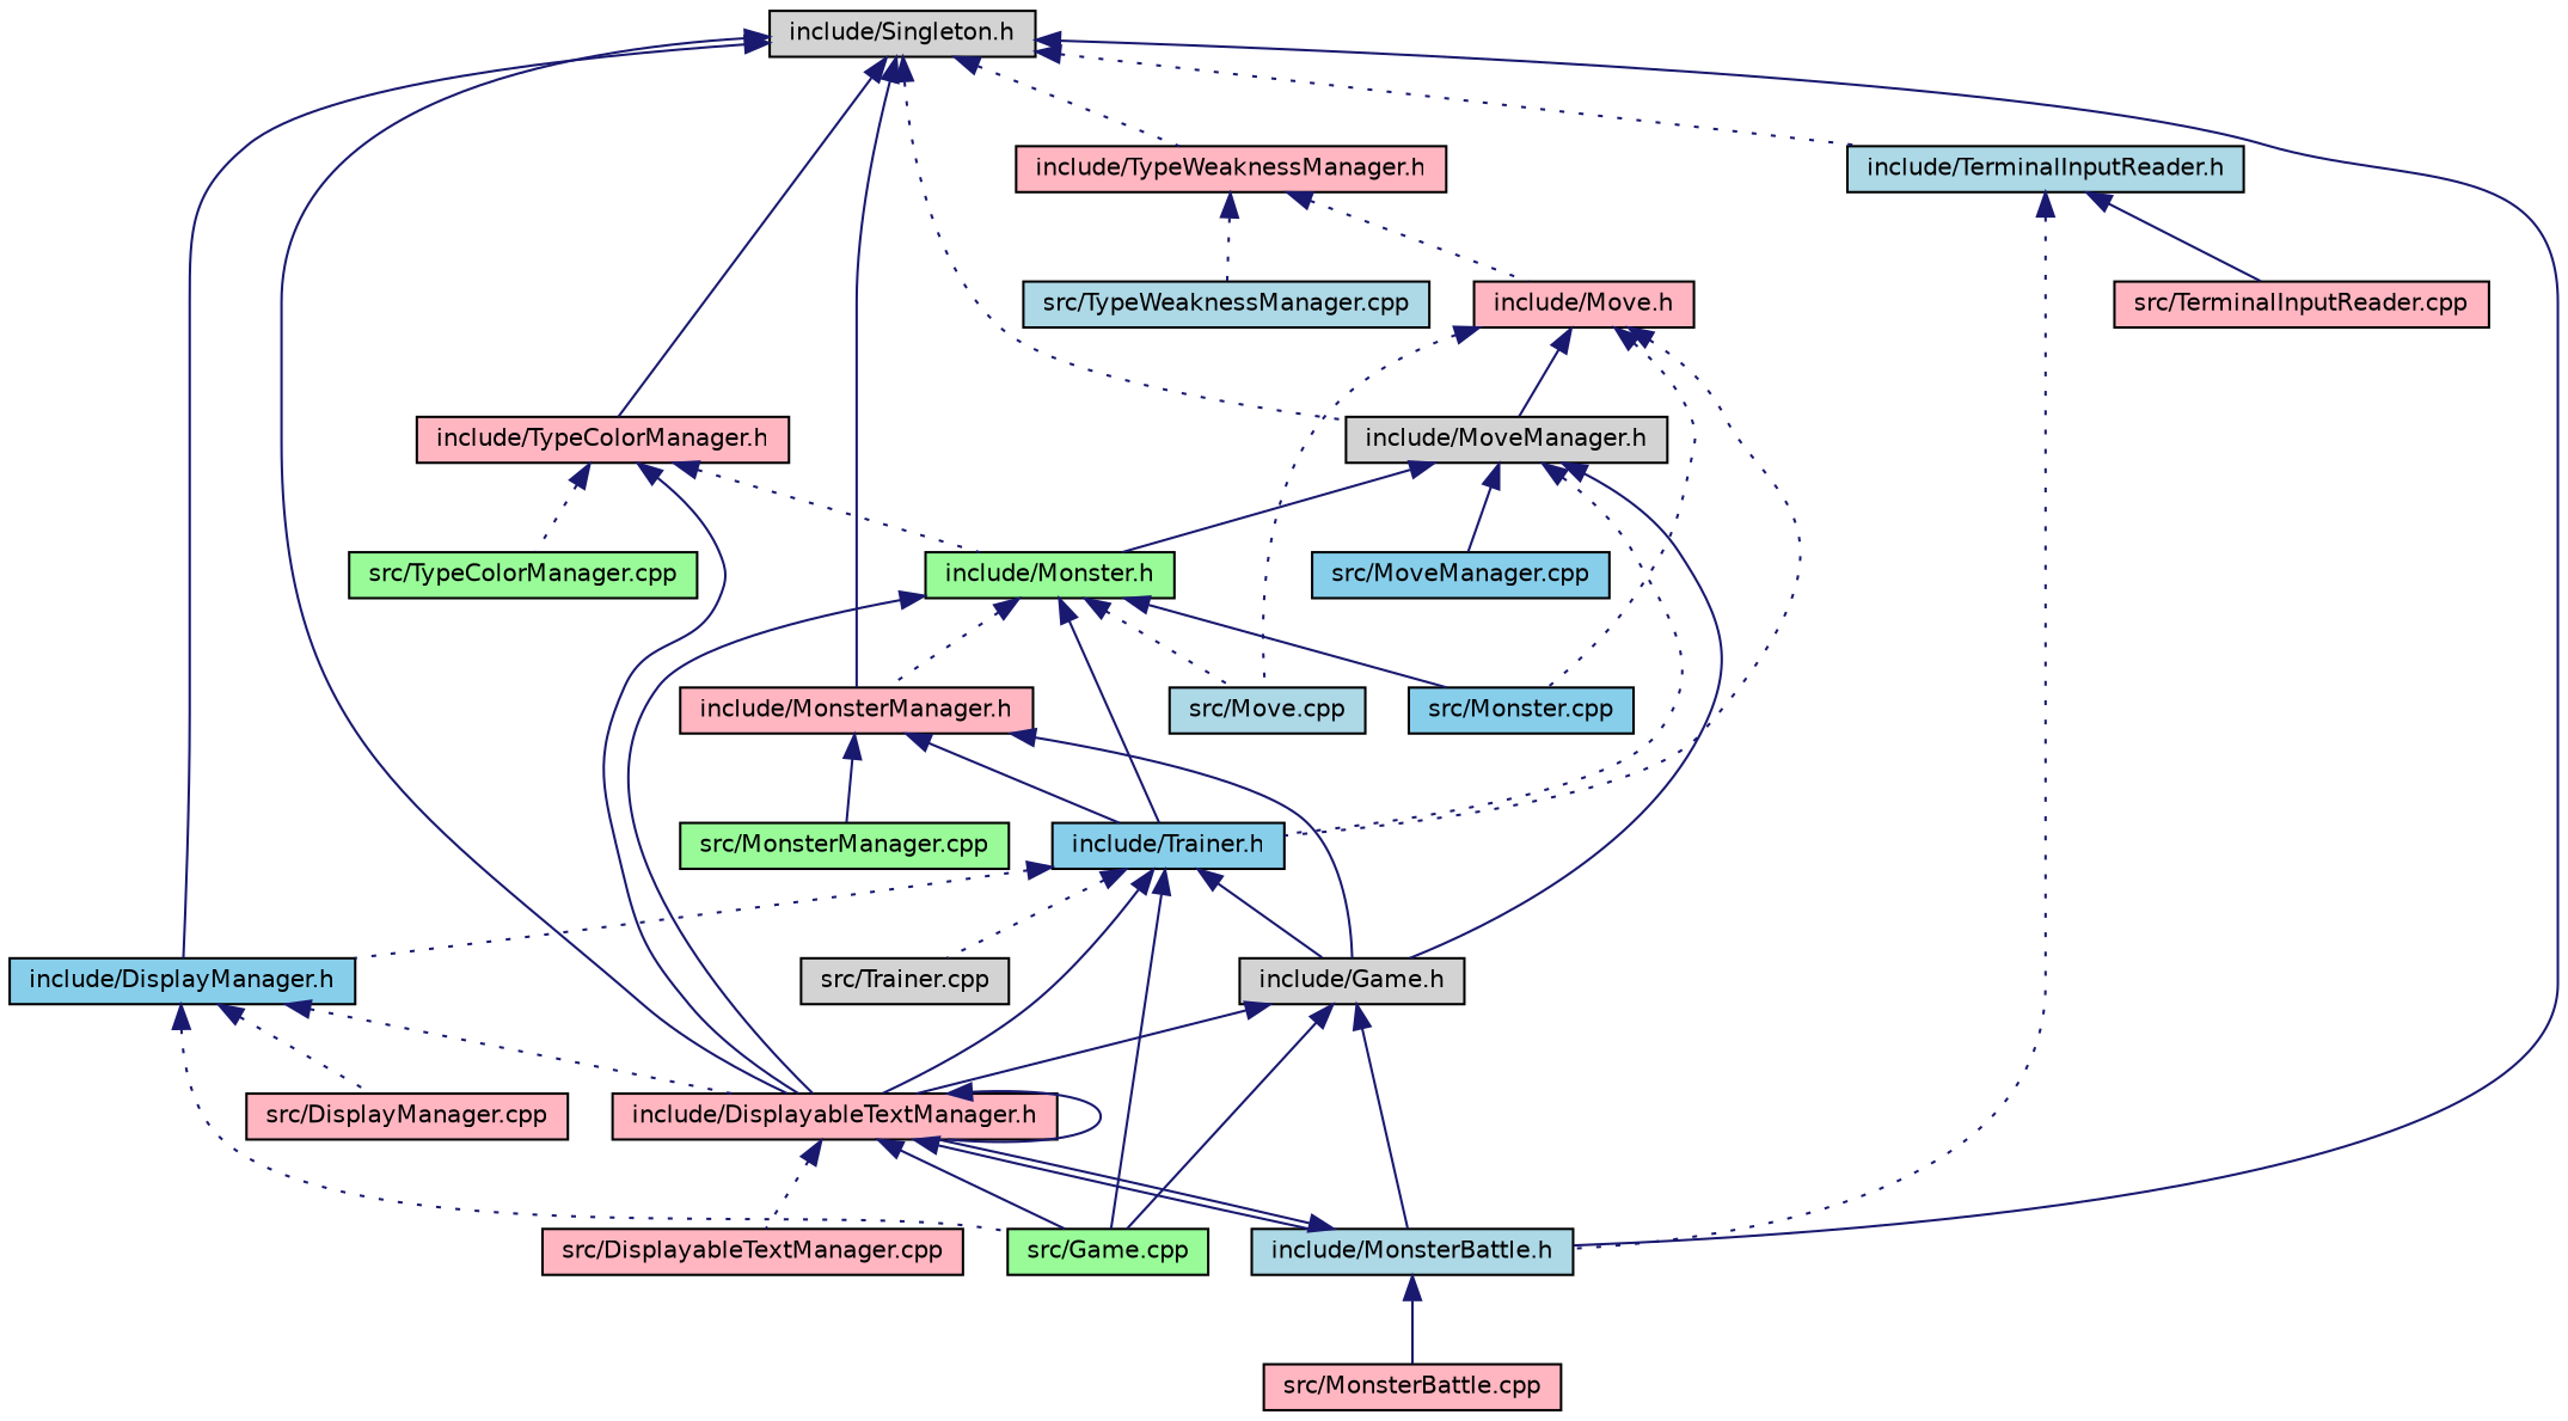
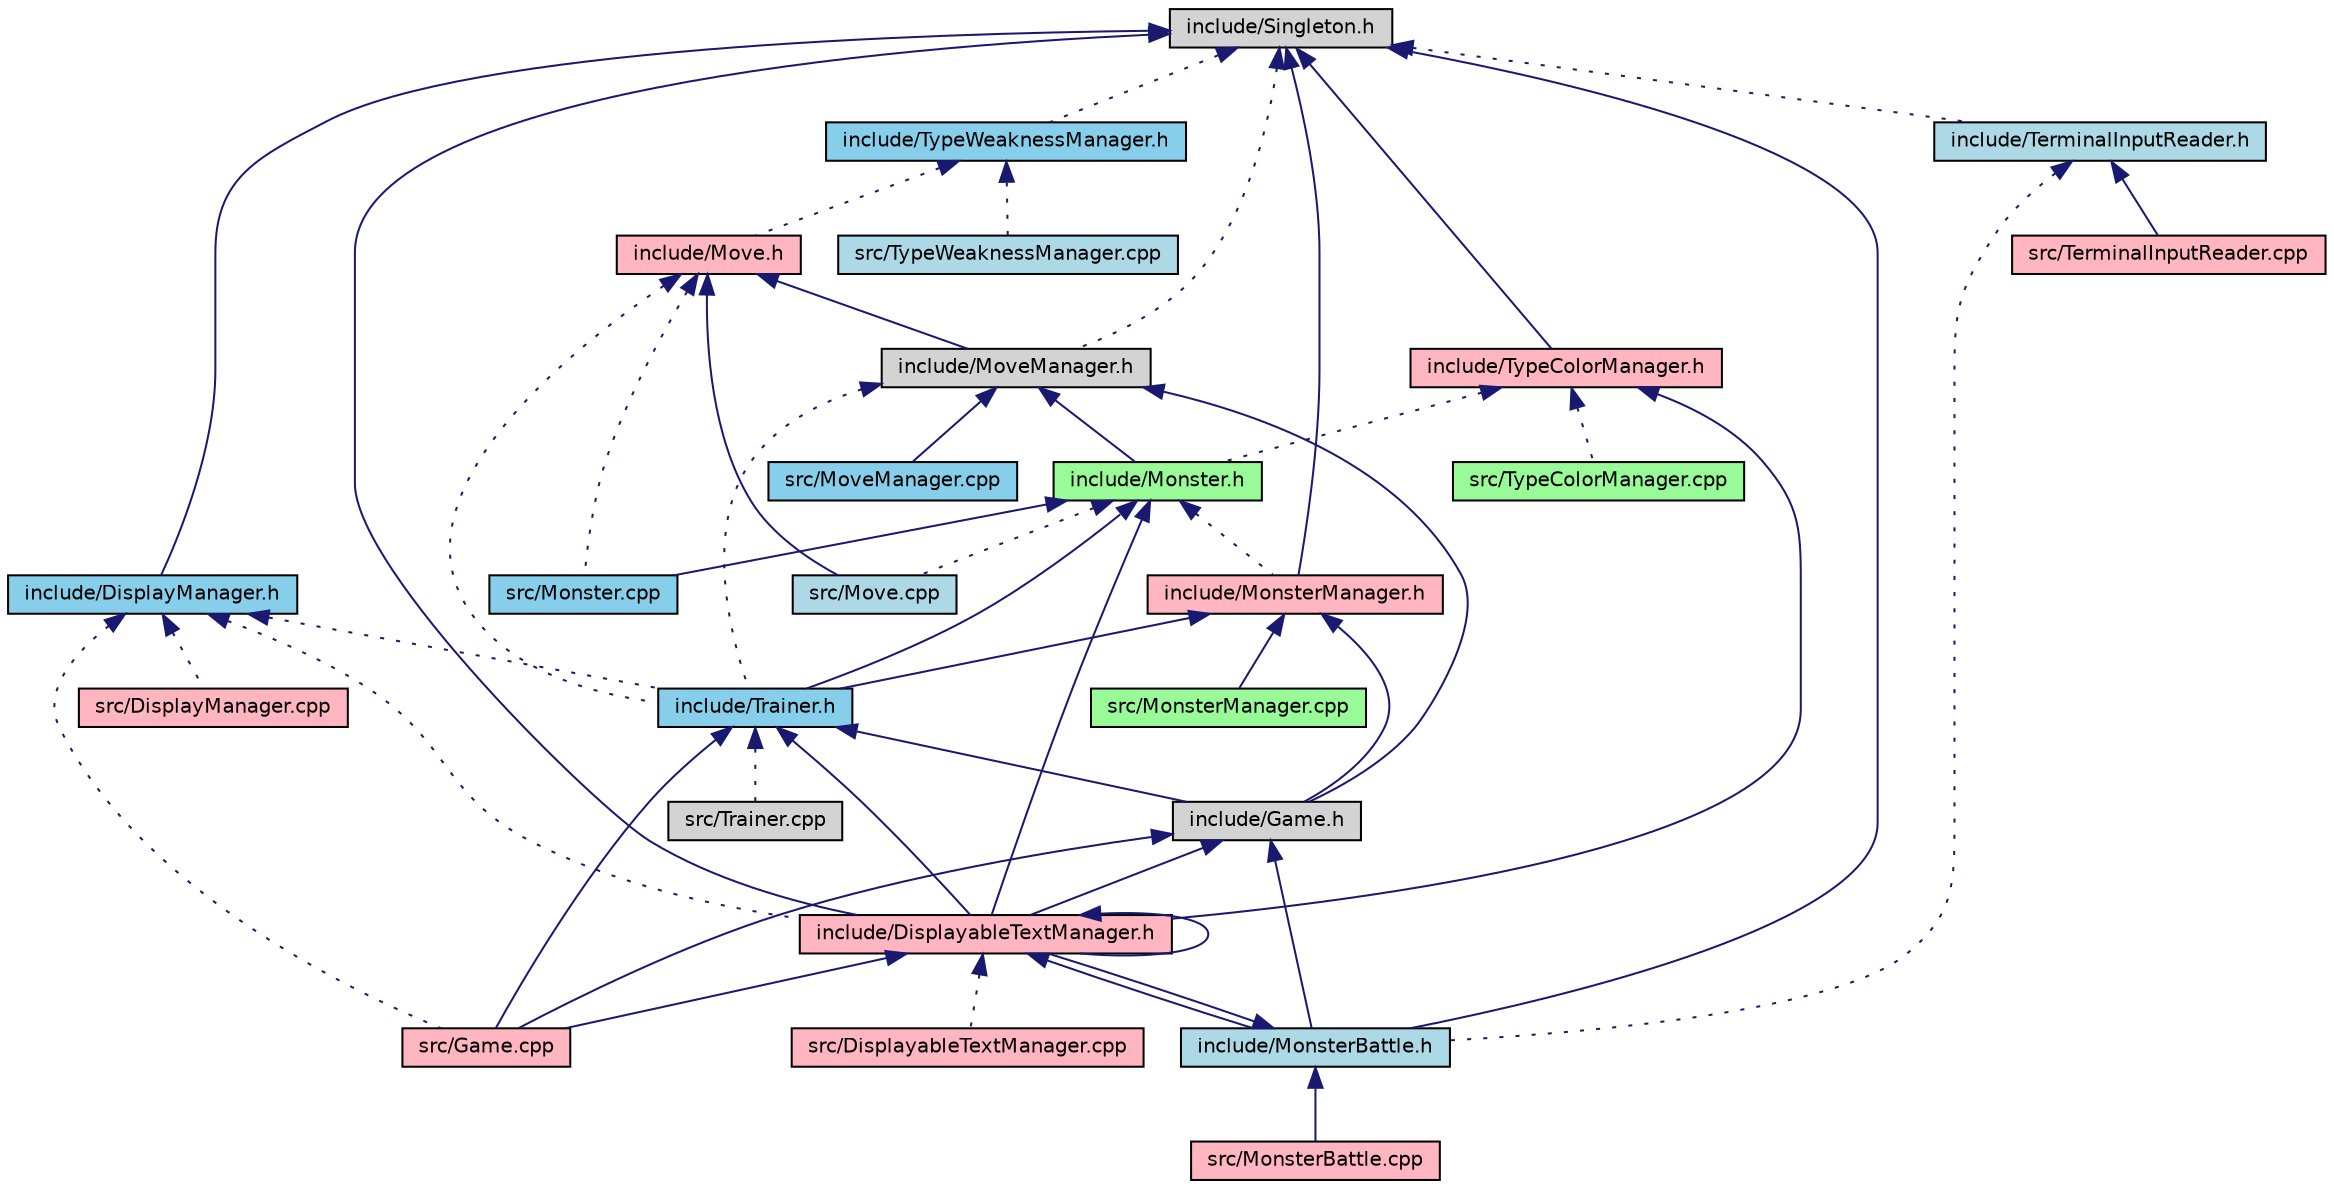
  digraph {
    node [color=black fillcolor=lightpink fontname=Helvetica fontsize=10 shape=record style=filled]
    edge [color=midnightblue dir=back fontname=Helvetica fontsize=10 labelfontname=Helvetica labelfontsize=10 style=solid]
    n1 [fillcolor=lightgrey fontcolor=black height=0.2 label="include/Singleton.h" width=0.4]
    n2 [fillcolor=skyblue height=0.2 label="include/DisplayManager.h" width=0.4]
    n3 [height=0.2 label="include/DisplayableTextManager.h" width=0.4]
    n4 [fillcolor=lightblue height=0.2 label="include/MonsterBattle.h" width=0.4]
-   n5 [height=0.2 label="include/TypeWeaknessManager.h" width=0.4]
+   n5 [fillcolor=skyblue height=0.2 label="include/TypeWeaknessManager.h" width=0.4]
    n6 [fillcolor=lightgrey height=0.2 label="include/MoveManager.h" width=0.4]
    n7 [height=0.2 label="include/MonsterManager.h" width=0.4]
    n8 [height=0.2 label="include/TypeColorManager.h" width=0.4]
    n9 [fillcolor=lightblue height=0.2 label="include/TerminalInputReader.h" width=0.4]
-   n10 [fillcolor=palegreen height=0.2 label="src/Game.cpp" width=0.4]
+   n10 [height=0.2 label="src/Game.cpp" width=0.4]
    n11 [fillcolor=skyblue height=0.2 label="include/Trainer.h" width=0.4]
    n12 [height=0.2 label="src/DisplayManager.cpp" width=0.4]
    n13 [height=0.2 label="src/DisplayableTextManager.cpp" width=0.4]
    n14 [height=0.2 label="src/MonsterBattle.cpp" width=0.4]
    n15 [height=0.2 label="include/Move.h" width=0.4]
    n16 [fillcolor=lightblue height=0.2 label="src/TypeWeaknessManager.cpp" width=0.4]
    n17 [fillcolor=lightgrey height=0.2 label="include/Game.h" width=0.4]
    n18 [fillcolor=palegreen height=0.2 label="include/Monster.h" width=0.4]
    n19 [fillcolor=skyblue height=0.2 label="src/MoveManager.cpp" width=0.4]
    n20 [fillcolor=palegreen height=0.2 label="src/MonsterManager.cpp" width=0.4]
    n21 [fillcolor=palegreen height=0.2 label="src/TypeColorManager.cpp" width=0.4]
    n22 [height=0.2 label="src/TerminalInputReader.cpp" width=0.4]
    n23 [fillcolor=lightgrey height=0.2 label="src/Trainer.cpp" width=0.4]
    n24 [fillcolor=skyblue height=0.2 label="src/Monster.cpp" width=0.4]
    n25 [fillcolor=lightblue height=0.2 label="src/Move.cpp" width=0.4]
    n1 -> n2
    n1 -> n3
    n1 -> n4
    n1 -> n5 [style=dotted]
    n1 -> n6 [style=dotted]
    n1 -> n7
    n1 -> n8
    n1 -> n9 [style=dotted]
    n2 -> n3 [style=dotted]
    n2 -> n10 [style=dotted]
-   n11 -> n2 [style=dotted]
+   n2 -> n11 [style=dotted]
    n2 -> n12 [style=dotted]
    n3 -> n3
    n3 -> n4
    n3 -> n10
    n3 -> n13 [style=dotted]
    n4 -> n3
    n4 -> n14
    n5 -> n15 [style=dotted]
    n5 -> n16 [style=dotted]
    n6 -> n11 [style=dotted]
    n6 -> n17
    n6 -> n18
    n6 -> n19
    n7 -> n11
    n7 -> n17
    n7 -> n20
    n8 -> n3
    n8 -> n18 [style=dotted]
    n8 -> n21 [style=dotted]
    n9 -> n4 [style=dotted]
    n9 -> n22
    n11 -> n3
    n11 -> n10
    n11 -> n17
    n11 -> n23 [style=dotted]
    n15 -> n6
    n15 -> n11 [style=dotted]
    n15 -> n24 [style=dotted]
-   n15 -> n25 [style=dotted]
+   n15 -> n25
    n17 -> n3
    n17 -> n4
    n17 -> n10
    n18 -> n3
    n18 -> n7 [style=dotted]
    n18 -> n11
    n18 -> n24
    n18 -> n25 [style=dotted]
  }
